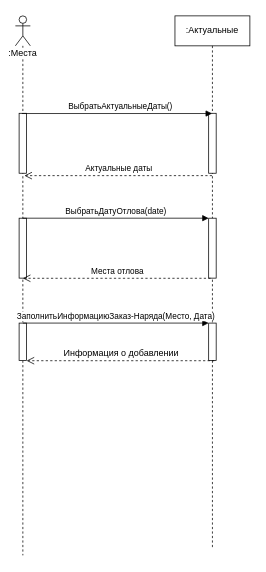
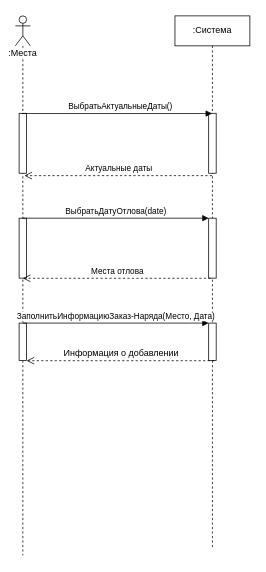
  <mxCell id="0" />
  <mxCell id="1" parent="0" />
- <mxCell id="2" value=":Актуальные" style="shape=umlLifeline;perimeter=lifelinePerimeter;whiteSpace=wrap;html=1;container=1;collapsible=0;recursiveResize=0;outlineConnect=0;" parent="1" vertex="1"><mxGeometry x="233" width="100" height="710" as="geometry" y="20" /></mxCell>
+ <mxCell id="2" value=":Система" style="shape=umlLifeline;perimeter=lifelinePerimeter;whiteSpace=wrap;html=1;container=1;collapsible=0;recursiveResize=0;outlineConnect=0;" parent="1" vertex="1"><mxGeometry x="233" width="100" height="710" as="geometry" y="20" /></mxCell>
  <mxCell id="3" value="" style="html=1;points=[];perimeter=orthogonalPerimeter;" parent="2" vertex="1"><mxGeometry x="45" y="130" width="10" height="80" as="geometry" /></mxCell>
  <mxCell id="4" value="" style="html=1;points=[];perimeter=orthogonalPerimeter;" parent="2" vertex="1"><mxGeometry x="45" y="270" width="10" height="80" as="geometry" /></mxCell>
  <mxCell id="5" value="" style="html=1;points=[];perimeter=orthogonalPerimeter;" parent="2" vertex="1"><mxGeometry x="45" y="410" width="10" height="50" as="geometry" /></mxCell>
  <mxCell id="6" value=":Места" style="shape=umlLifeline;participant=umlActor;perimeter=lifelinePerimeter;whiteSpace=wrap;html=1;container=1;collapsible=0;recursiveResize=0;verticalAlign=top;spacingTop=36;labelBackgroundColor=#ffffff;outlineConnect=0;" parent="1" vertex="1"><mxGeometry x="20" width="20" height="720" as="geometry" y="20" /></mxCell>
  <mxCell id="7" value="" style="html=1;points=[];perimeter=orthogonalPerimeter;" parent="6" vertex="1"><mxGeometry x="5" y="130" width="10" height="80" as="geometry" /></mxCell>
  <mxCell id="8" value="" style="html=1;points=[];perimeter=orthogonalPerimeter;" parent="6" vertex="1"><mxGeometry x="5" y="270" width="10" height="80" as="geometry" /></mxCell>
  <mxCell id="9" value="" style="html=1;points=[];perimeter=orthogonalPerimeter;" parent="6" vertex="1"><mxGeometry x="5" y="410" width="10" height="50" as="geometry" /></mxCell>
  <mxCell id="10" value="ВыбратьАктуальныеДаты()" style="html=1;verticalAlign=bottom;endArrow=block;exitX=0.367;exitY=0.004;exitDx=0;exitDy=0;exitPerimeter=0;" parent="1" source="7" target="2" edge="1"><mxGeometry x="0.035" relative="1" as="geometry"><mxPoint x="35" y="159.833" as="sourcePoint" /><mxPoint x="288" y="159.833" as="targetPoint" /><mxPoint as="offset" /></mxGeometry></mxCell>
  <mxCell id="11" value="Актуальные даты" style="html=1;verticalAlign=bottom;endArrow=open;dashed=1;endSize=8;entryX=0.703;entryY=1.04;entryDx=0;entryDy=0;entryPerimeter=0;" parent="1" source="2" target="7" edge="1"><mxGeometry relative="1" as="geometry"><mxPoint x="40" y="220" as="targetPoint" /><mxPoint x="280" y="220" as="sourcePoint" /></mxGeometry></mxCell>
  <mxCell id="12" value="ВыбратьДатуОтлова(date)" style="html=1;verticalAlign=bottom;endArrow=block;" parent="1" source="6" edge="1"><mxGeometry relative="1" as="geometry"><mxPoint x="90" y="290" as="sourcePoint" /><mxPoint x="278" y="290" as="targetPoint" /></mxGeometry></mxCell>
  <mxCell id="13" value="Места отлова" style="html=1;verticalAlign=bottom;endArrow=open;dashed=1;endSize=8;entryX=0.703;entryY=1.04;entryDx=0;entryDy=0;entryPerimeter=0;" parent="1" edge="1"><mxGeometry relative="1" as="geometry"><mxPoint x="30.034" y="370.207" as="targetPoint" /><mxPoint x="280.5" y="370.207" as="sourcePoint" /></mxGeometry></mxCell>
  <mxCell id="14" value="ЗаполнитьИнформациюЗаказ-Наряда(Место, Дата)" style="html=1;verticalAlign=bottom;endArrow=block;entryX=0;entryY=0;exitX=0.497;exitY=0.001;exitDx=0;exitDy=0;exitPerimeter=0;" parent="1" edge="1"><mxGeometry relative="1" as="geometry"><mxPoint x="30" y="430" as="sourcePoint" /><mxPoint x="278" y="430" as="targetPoint" /></mxGeometry></mxCell>
  <mxCell id="15" value="" style="html=1;verticalAlign=bottom;endArrow=open;dashed=1;endSize=8;entryX=0.703;entryY=1.04;entryDx=0;entryDy=0;entryPerimeter=0;" parent="1" edge="1"><mxGeometry relative="1" as="geometry"><mxPoint x="35.034" y="480.207" as="targetPoint" /><mxPoint x="285.5" y="480.207" as="sourcePoint" /></mxGeometry></mxCell>
  <mxCell id="16" value="Информация о добавлении" style="text;html=1;resizable=0;points=[];align=center;verticalAlign=middle;labelBackgroundColor=#ffffff;" parent="15" vertex="1" connectable="0"><mxGeometry x="-0.122" y="1" relative="1" as="geometry"><mxPoint x="-15.5" y="-11" as="offset" /></mxGeometry></mxCell>
